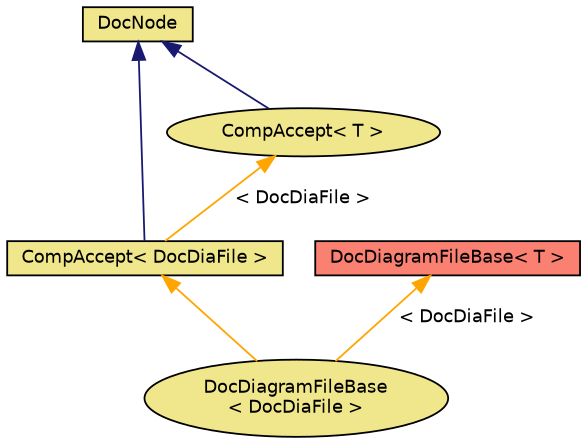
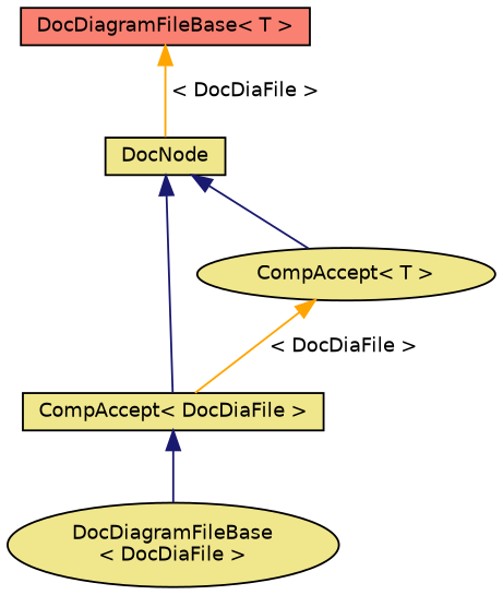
  digraph {
    node [color=black fillcolor=khaki fontname=Helvetica fontsize=10 shape=box style=filled]
    edge [color=midnightblue dir=back fontname=Helvetica fontsize=10 labelfontname=Helvetica labelfontsize=10 style=solid]
    n1 [height=0.2 label="DocDiagramFileBase\l\< DocDiaFile \>" shape=ellipse width=0.4]
    n2 [height=0.2 label="CompAccept\< DocDiaFile \>" width=0.4]
    n3 [height=0.2 label=DocNode width=0.4]
    n4 [height=0.2 label="CompAccept\< T \>" shape=ellipse width=0.4]
    n5 [fillcolor=salmon height=0.2 label="DocDiagramFileBase\< T \>" width=0.4]
-   n2 -> n1 [color=orange]
+   n2 -> n1
    n3 -> n2
    n3 -> n4
    n4 -> n2 [color=orange label=" \< DocDiaFile \>"]
-   n5 -> n1 [color=orange label=" \< DocDiaFile \>"]
+   n5 -> n3 [color=orange label=" \< DocDiaFile \>"]
  }
